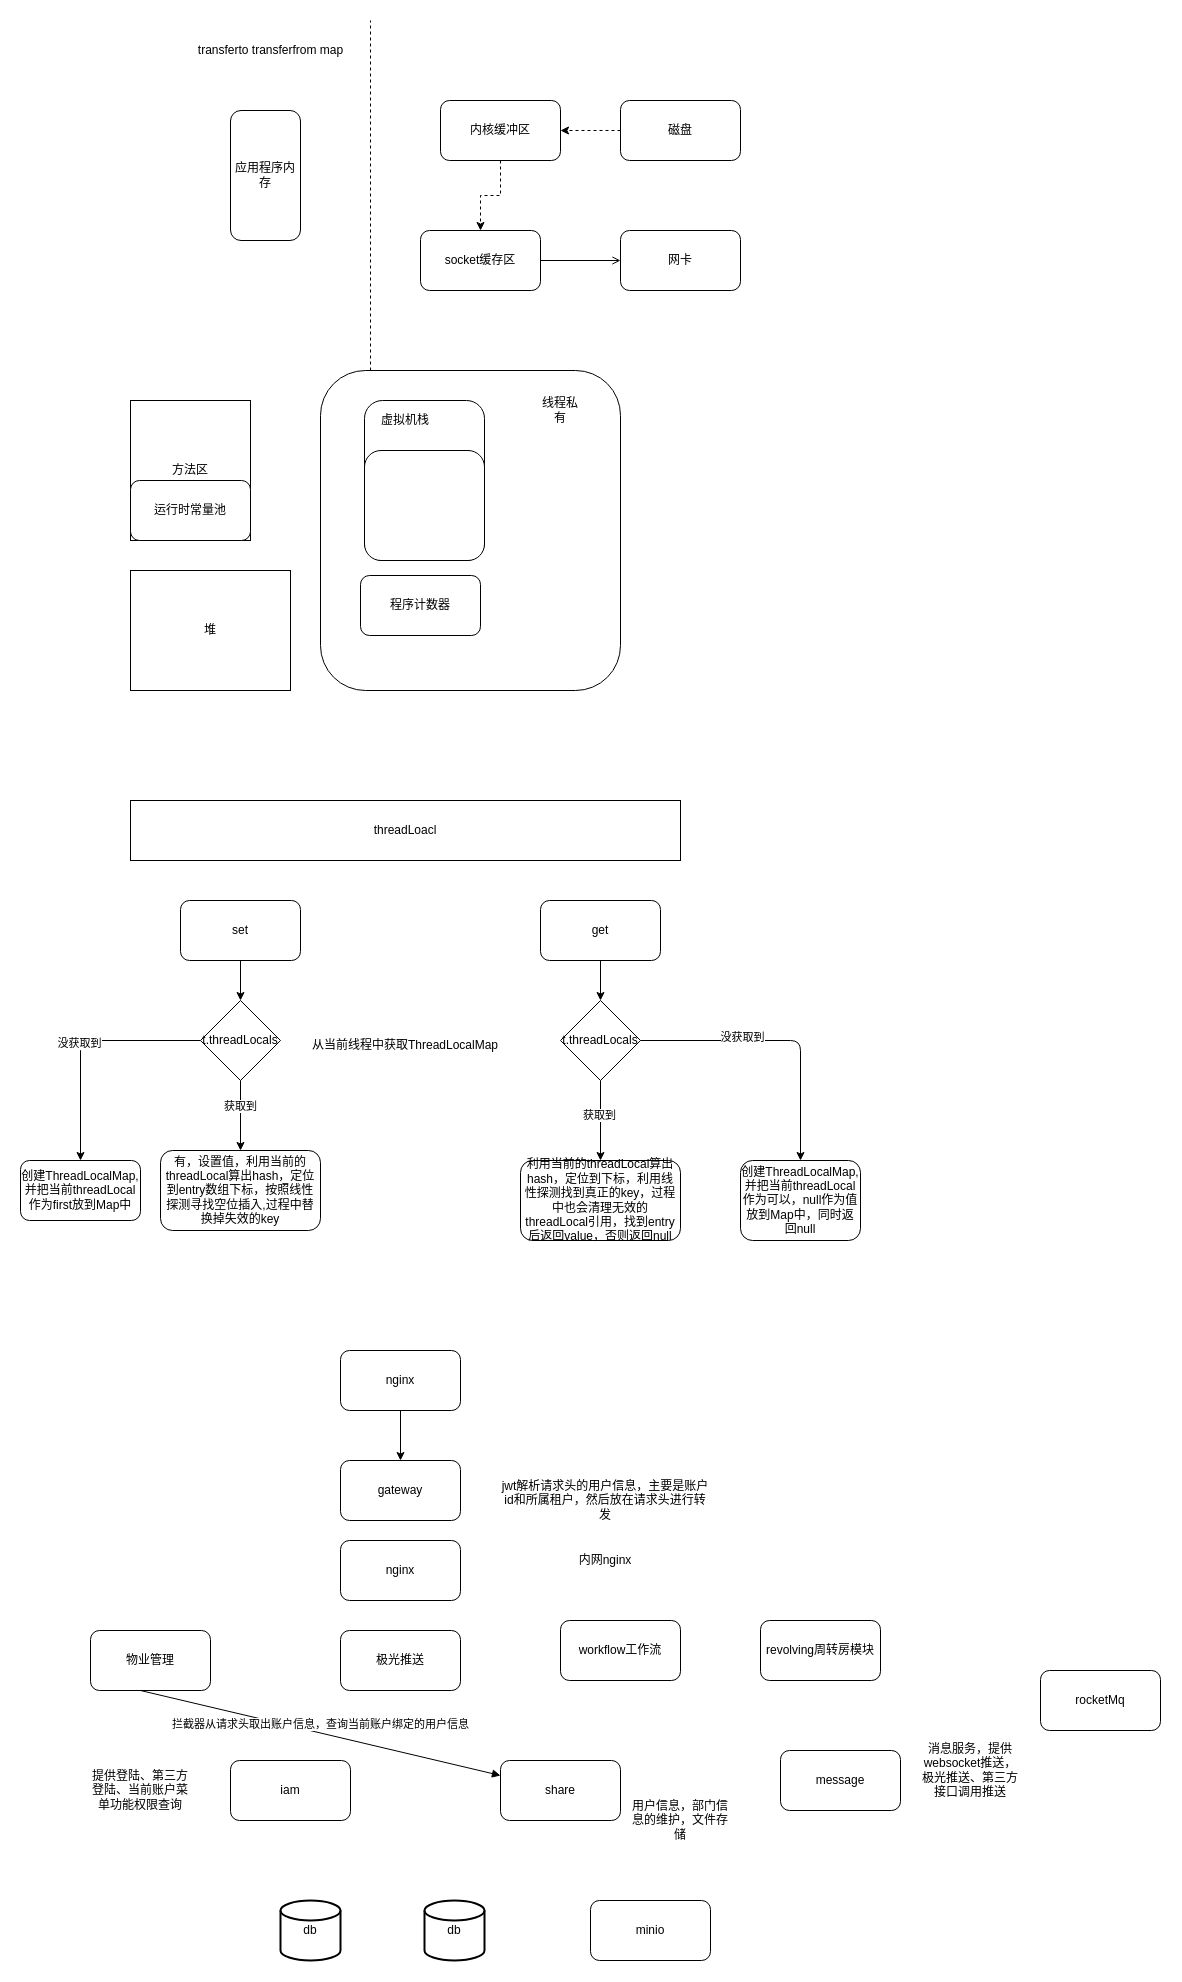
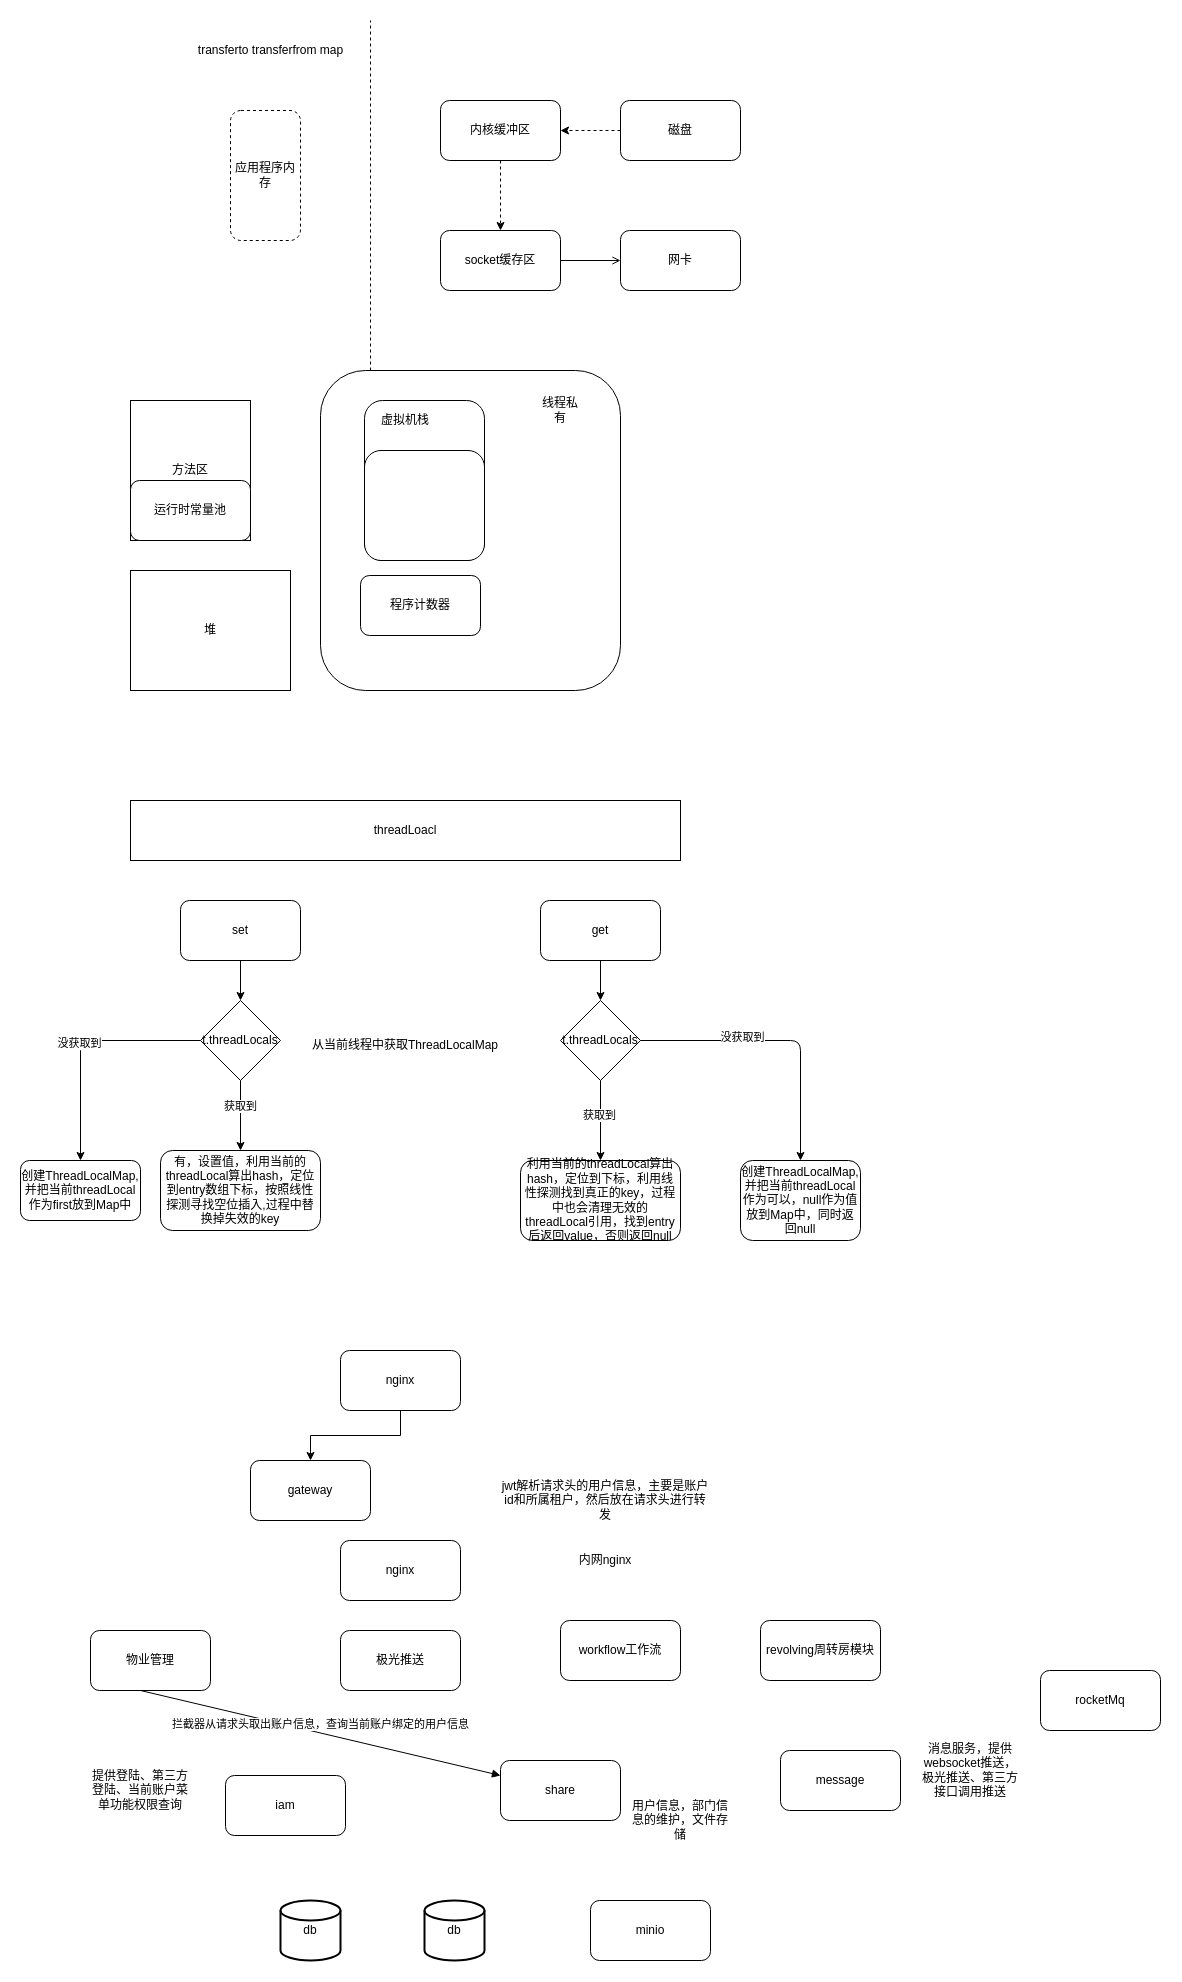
  <mxCell id="0" />
  <mxCell id="1" parent="0" />
- <mxCell id="2" value="应用程序内存" style="rounded=1;whiteSpace=wrap;html=1;" vertex="1" parent="1"><mxGeometry x="230" y="110" width="70" height="130" as="geometry" /></mxCell>
+ <mxCell id="2" value="应用程序内存" style="rounded=1;whiteSpace=wrap;html=1;dashed=1;" vertex="1" parent="1"><mxGeometry x="230" y="110" width="70" height="130" as="geometry" /></mxCell>
  <mxCell id="3" value="" style="endArrow=none;dashed=1;html=1;" edge="1" parent="1"><mxGeometry width="50" height="50" relative="1" as="geometry"><mxPoint x="370" y="370" as="sourcePoint" /><mxPoint x="370" y="20" as="targetPoint" /></mxGeometry></mxCell>
  <mxCell id="4" value="" style="edgeStyle=orthogonalEdgeStyle;rounded=0;orthogonalLoop=1;jettySize=auto;html=1;dashed=1;" edge="1" parent="1" source="5" target="7"><mxGeometry relative="1" as="geometry" /></mxCell>
  <mxCell id="5" value="内核缓冲区" style="rounded=1;whiteSpace=wrap;html=1;" vertex="1" parent="1"><mxGeometry x="440" y="100" width="120" height="60" as="geometry" /></mxCell>
  <mxCell id="6" value="" style="edgeStyle=orthogonalEdgeStyle;rounded=0;orthogonalLoop=1;jettySize=auto;html=1;endArrow=open;" edge="1" parent="1" source="7" target="8"><mxGeometry relative="1" as="geometry" /></mxCell>
- <mxCell id="7" value="socket缓存区" style="rounded=1;whiteSpace=wrap;html=1;" vertex="1" parent="1"><mxGeometry x="420" y="230" width="120" height="60" as="geometry" /></mxCell>
+ <mxCell id="7" value="socket缓存区" style="rounded=1;whiteSpace=wrap;html=1;" vertex="1" parent="1"><mxGeometry x="440" y="230" width="120" height="60" as="geometry" /></mxCell>
  <mxCell id="8" value="网卡" style="rounded=1;whiteSpace=wrap;html=1;" vertex="1" parent="1"><mxGeometry x="620" y="230" width="120" height="60" as="geometry" /></mxCell>
  <mxCell id="9" value="" style="edgeStyle=orthogonalEdgeStyle;rounded=0;orthogonalLoop=1;jettySize=auto;html=1;dashed=1;" edge="1" parent="1" source="10" target="5"><mxGeometry relative="1" as="geometry" /></mxCell>
  <mxCell id="10" value="磁盘" style="rounded=1;whiteSpace=wrap;html=1;" vertex="1" parent="1"><mxGeometry x="620" y="100" width="120" height="60" as="geometry" /></mxCell>
  <mxCell id="11" value="transferto transferfrom map" style="text;html=1;align=center;verticalAlign=middle;resizable=0;points=[];autosize=1;" vertex="1" parent="1"><mxGeometry x="190" y="40" width="160" height="20" as="geometry" /></mxCell>
  <mxCell id="12" value="堆" style="rounded=0;whiteSpace=wrap;html=1;" vertex="1" parent="1"><mxGeometry x="130" y="570" width="160" height="120" as="geometry" /></mxCell>
  <mxCell id="13" value="方法区&lt;br&gt;" style="rounded=0;whiteSpace=wrap;html=1;" vertex="1" parent="1"><mxGeometry x="130" y="400" width="120" height="140" as="geometry" /></mxCell>
  <mxCell id="14" value="运行时常量池" style="rounded=1;whiteSpace=wrap;html=1;" vertex="1" parent="1"><mxGeometry x="130" y="480" width="120" height="60" as="geometry" /></mxCell>
  <mxCell id="15" value="" style="rounded=1;whiteSpace=wrap;html=1;" vertex="1" parent="1"><mxGeometry x="320" y="370" width="300" height="320" as="geometry" /></mxCell>
  <mxCell id="16" value="线程私有" style="text;html=1;strokeColor=none;fillColor=none;align=center;verticalAlign=middle;whiteSpace=wrap;rounded=0;" vertex="1" parent="1"><mxGeometry x="540" y="400" width="40" height="20" as="geometry" /></mxCell>
  <mxCell id="17" value="" style="rounded=1;whiteSpace=wrap;html=1;" vertex="1" parent="1"><mxGeometry x="364" y="400" width="120" height="160" as="geometry" /></mxCell>
  <mxCell id="18" value="程序计数器" style="rounded=1;whiteSpace=wrap;html=1;" vertex="1" parent="1"><mxGeometry x="360" y="575" width="120" height="60" as="geometry" /></mxCell>
  <mxCell id="19" value="虚拟机栈" style="text;html=1;strokeColor=none;fillColor=none;align=center;verticalAlign=middle;whiteSpace=wrap;rounded=0;" vertex="1" parent="1"><mxGeometry x="380" y="410" width="50" height="20" as="geometry" /></mxCell>
  <mxCell id="20" value="" style="rounded=1;whiteSpace=wrap;html=1;" vertex="1" parent="1"><mxGeometry x="364" y="450" width="120" height="110" as="geometry" /></mxCell>
  <mxCell id="21" value="threadLoacl" style="rounded=0;whiteSpace=wrap;html=1;" vertex="1" parent="1"><mxGeometry x="130" y="800" width="550" height="60" as="geometry" /></mxCell>
  <mxCell id="22" value="" style="edgeStyle=orthogonalEdgeStyle;rounded=0;orthogonalLoop=1;jettySize=auto;html=1;" edge="1" parent="1" source="23" target="28"><mxGeometry relative="1" as="geometry" /></mxCell>
  <mxCell id="23" value="set" style="rounded=1;whiteSpace=wrap;html=1;" vertex="1" parent="1"><mxGeometry x="180" y="900" width="120" height="60" as="geometry" /></mxCell>
  <mxCell id="24" value="" style="edgeStyle=orthogonalEdgeStyle;rounded=0;orthogonalLoop=1;jettySize=auto;html=1;" edge="1" parent="1" source="25" target="36"><mxGeometry relative="1" as="geometry" /></mxCell>
  <mxCell id="25" value="get" style="rounded=1;whiteSpace=wrap;html=1;" vertex="1" parent="1"><mxGeometry x="540" y="900" width="120" height="60" as="geometry" /></mxCell>
  <mxCell id="26" value="" style="edgeStyle=orthogonalEdgeStyle;rounded=0;orthogonalLoop=1;jettySize=auto;html=1;" edge="1" parent="1" source="28" target="31"><mxGeometry relative="1" as="geometry" /></mxCell>
  <mxCell id="27" value="获取到" style="edgeLabel;html=1;align=center;verticalAlign=middle;resizable=0;points=[];" vertex="1" connectable="0" parent="26"><mxGeometry x="-0.286" y="-1" relative="1" as="geometry"><mxPoint as="offset" /></mxGeometry></mxCell>
  <mxCell id="28" value="t.threadLocals" style="rhombus;whiteSpace=wrap;html=1;" vertex="1" parent="1"><mxGeometry x="200" y="1000" width="80" height="80" as="geometry" /></mxCell>
  <mxCell id="29" value="从当前线程中获取ThreadLocalMap" style="text;html=1;strokeColor=none;fillColor=none;align=center;verticalAlign=middle;whiteSpace=wrap;rounded=0;" vertex="1" parent="1"><mxGeometry x="285" y="1010" width="240" height="70" as="geometry" /></mxCell>
  <mxCell id="30" value="创建ThreadLocalMap,并把当前threadLocal作为first放到Map中" style="rounded=1;whiteSpace=wrap;html=1;" vertex="1" parent="1"><mxGeometry x="20" y="1160" width="120" height="60" as="geometry" /></mxCell>
  <mxCell id="31" value="有，设置值，利用当前的threadLocal算出hash，定位到entry数组下标，按照线性探测寻找空位插入,过程中替换掉失效的key" style="rounded=1;whiteSpace=wrap;html=1;" vertex="1" parent="1"><mxGeometry x="160" y="1150" width="160" height="80" as="geometry" /></mxCell>
  <mxCell id="32" value="" style="edgeStyle=segmentEdgeStyle;endArrow=classic;html=1;exitX=0;exitY=0.5;exitDx=0;exitDy=0;entryX=0.5;entryY=0;entryDx=0;entryDy=0;" edge="1" parent="1" source="28" target="30"><mxGeometry width="50" height="50" relative="1" as="geometry"><mxPoint x="0" y="1050" as="sourcePoint" /><mxPoint x="50" y="1000" as="targetPoint" /></mxGeometry></mxCell>
  <mxCell id="33" value="没获取到" style="edgeLabel;html=1;align=center;verticalAlign=middle;resizable=0;points=[];" vertex="1" connectable="0" parent="32"><mxGeometry x="0.015" y="-2" relative="1" as="geometry"><mxPoint as="offset" /></mxGeometry></mxCell>
  <mxCell id="34" value="" style="edgeStyle=orthogonalEdgeStyle;rounded=0;orthogonalLoop=1;jettySize=auto;html=1;" edge="1" parent="1" source="36" target="37"><mxGeometry relative="1" as="geometry" /></mxCell>
  <mxCell id="35" value="获取到" style="edgeLabel;html=1;align=center;verticalAlign=middle;resizable=0;points=[];" vertex="1" connectable="0" parent="34"><mxGeometry x="-0.15" y="-2" relative="1" as="geometry"><mxPoint as="offset" /></mxGeometry></mxCell>
  <mxCell id="36" value="t.threadLocals" style="rhombus;whiteSpace=wrap;html=1;" vertex="1" parent="1"><mxGeometry x="560" y="1000" width="80" height="80" as="geometry" /></mxCell>
  <mxCell id="37" value="利用当前的threadLocal算出hash，定位到下标，利用线性探测找到真正的key，过程中也会清理无效的threadLocal引用，找到entry后返回value，否则返回null" style="rounded=1;whiteSpace=wrap;html=1;" vertex="1" parent="1"><mxGeometry x="520" y="1160" width="160" height="80" as="geometry" /></mxCell>
  <mxCell id="38" value="创建ThreadLocalMap,并把当前threadLocal作为可以，null作为值放到Map中，同时返回null" style="rounded=1;whiteSpace=wrap;html=1;" vertex="1" parent="1"><mxGeometry x="740" y="1160" width="120" height="80" as="geometry" /></mxCell>
  <mxCell id="39" value="" style="edgeStyle=segmentEdgeStyle;endArrow=classic;html=1;entryX=0.5;entryY=0;entryDx=0;entryDy=0;exitX=1;exitY=0.5;exitDx=0;exitDy=0;" edge="1" parent="1" source="36" target="38"><mxGeometry width="50" height="50" relative="1" as="geometry"><mxPoint x="650" y="1050" as="sourcePoint" /><mxPoint x="700" y="1000" as="targetPoint" /><Array as="points"><mxPoint x="800" y="1040" /></Array></mxGeometry></mxCell>
  <mxCell id="40" value="没获取到" style="edgeLabel;html=1;align=center;verticalAlign=middle;resizable=0;points=[];" vertex="1" connectable="0" parent="39"><mxGeometry x="-0.282" y="4" relative="1" as="geometry"><mxPoint as="offset" /></mxGeometry></mxCell>
  <mxCell id="41" value="" style="edgeStyle=orthogonalEdgeStyle;rounded=0;orthogonalLoop=1;jettySize=auto;html=1;" edge="1" parent="1" source="42" target="43"><mxGeometry relative="1" as="geometry" /></mxCell>
  <mxCell id="42" value="nginx" style="rounded=1;whiteSpace=wrap;html=1;" vertex="1" parent="1"><mxGeometry x="340" y="1350" width="120" height="60" as="geometry" /></mxCell>
- <mxCell id="43" value="gateway" style="rounded=1;whiteSpace=wrap;html=1;" vertex="1" parent="1"><mxGeometry x="340" y="1460" width="120" height="60" as="geometry" /></mxCell>
+ <mxCell id="43" value="gateway" style="rounded=1;whiteSpace=wrap;html=1;" vertex="1" parent="1"><mxGeometry x="250" y="1460" width="120" height="60" as="geometry" /></mxCell>
  <mxCell id="44" value="jwt解析请求头的用户信息，主要是账户id和所属租户，然后放在请求头进行转发" style="text;html=1;strokeColor=none;fillColor=none;align=center;verticalAlign=middle;whiteSpace=wrap;rounded=0;" vertex="1" parent="1"><mxGeometry x="500" y="1490" width="210" height="20" as="geometry" /></mxCell>
  <mxCell id="45" value="物业管理" style="rounded=1;whiteSpace=wrap;html=1;" vertex="1" parent="1"><mxGeometry x="90" y="1630" width="120" height="60" as="geometry" /></mxCell>
  <mxCell id="46" value="极光推送" style="rounded=1;whiteSpace=wrap;html=1;" vertex="1" parent="1"><mxGeometry x="340" y="1630" width="120" height="60" as="geometry" /></mxCell>
  <mxCell id="47" value="workflow工作流" style="rounded=1;whiteSpace=wrap;html=1;" vertex="1" parent="1"><mxGeometry x="560" y="1620" width="120" height="60" as="geometry" /></mxCell>
  <mxCell id="48" value="revolving周转房模块" style="rounded=1;whiteSpace=wrap;html=1;" vertex="1" parent="1"><mxGeometry x="760" y="1620" width="120" height="60" as="geometry" /></mxCell>
- <mxCell id="49" value="iam" style="rounded=1;whiteSpace=wrap;html=1;" vertex="1" parent="1"><mxGeometry x="230" y="1760" width="120" height="60" as="geometry" /></mxCell>
+ <mxCell id="49" value="iam" style="rounded=1;whiteSpace=wrap;html=1;" vertex="1" parent="1"><mxGeometry x="225" y="1775" width="120" height="60" as="geometry" /></mxCell>
  <mxCell id="50" value="share" style="rounded=1;whiteSpace=wrap;html=1;" vertex="1" parent="1"><mxGeometry x="500" y="1760" width="120" height="60" as="geometry" /></mxCell>
  <mxCell id="51" value="nginx" style="rounded=1;whiteSpace=wrap;html=1;" vertex="1" parent="1"><mxGeometry x="340" y="1540" width="120" height="60" as="geometry" /></mxCell>
  <mxCell id="52" value="内网nginx" style="text;html=1;strokeColor=none;fillColor=none;align=center;verticalAlign=middle;whiteSpace=wrap;rounded=0;" vertex="1" parent="1"><mxGeometry x="560" y="1550" width="90" height="20" as="geometry" /></mxCell>
  <mxCell id="53" value="提供登陆、第三方登陆、当前账户菜单功能权限查询" style="text;html=1;strokeColor=none;fillColor=none;align=center;verticalAlign=middle;whiteSpace=wrap;rounded=0;" vertex="1" parent="1"><mxGeometry x="90" y="1780" width="100" height="20" as="geometry" /></mxCell>
  <mxCell id="54" value="用户信息，部门信息的维护，文件存储" style="text;html=1;strokeColor=none;fillColor=none;align=center;verticalAlign=middle;whiteSpace=wrap;rounded=0;" vertex="1" parent="1"><mxGeometry x="630" y="1810" width="100" height="20" as="geometry" /></mxCell>
  <mxCell id="55" value="拦截器从请求头取出账户信息，查询当前账户绑定的用户信息" style="html=1;verticalAlign=bottom;endArrow=block;entryX=0;entryY=0.25;entryDx=0;entryDy=0;" edge="1" parent="1" target="50"><mxGeometry width="80" relative="1" as="geometry"><mxPoint x="140" y="1690" as="sourcePoint" /><mxPoint x="220" y="1690" as="targetPoint" /></mxGeometry></mxCell>
  <mxCell id="56" value="db" style="strokeWidth=2;html=1;shape=mxgraph.flowchart.database;whiteSpace=wrap;" vertex="1" parent="1"><mxGeometry x="280" y="1900" width="60" height="60" as="geometry" /></mxCell>
  <mxCell id="57" value="db" style="strokeWidth=2;html=1;shape=mxgraph.flowchart.database;whiteSpace=wrap;" vertex="1" parent="1"><mxGeometry x="424" y="1900" width="60" height="60" as="geometry" /></mxCell>
  <mxCell id="58" value="message" style="rounded=1;whiteSpace=wrap;html=1;" vertex="1" parent="1"><mxGeometry x="780" y="1750" width="120" height="60" as="geometry" /></mxCell>
  <mxCell id="59" value="消息服务，提供websocket推送，极光推送、第三方接口调用推送" style="text;html=1;strokeColor=none;fillColor=none;align=center;verticalAlign=middle;whiteSpace=wrap;rounded=0;" vertex="1" parent="1"><mxGeometry x="920" y="1760" width="100" height="20" as="geometry" /></mxCell>
  <mxCell id="60" value="rocketMq" style="rounded=1;whiteSpace=wrap;html=1;" vertex="1" parent="1"><mxGeometry x="1040" y="1670" width="120" height="60" as="geometry" /></mxCell>
  <mxCell id="61" value="minio" style="rounded=1;whiteSpace=wrap;html=1;" vertex="1" parent="1"><mxGeometry x="590" y="1900" width="120" height="60" as="geometry" /></mxCell>
